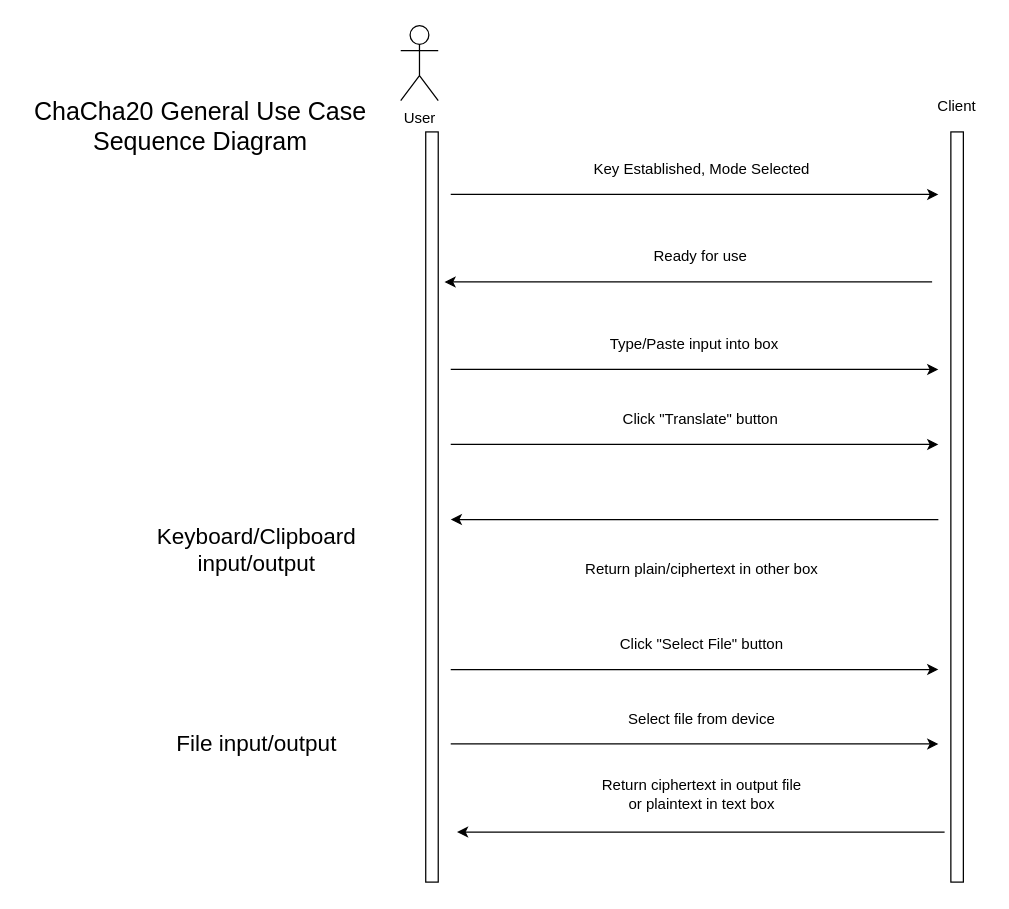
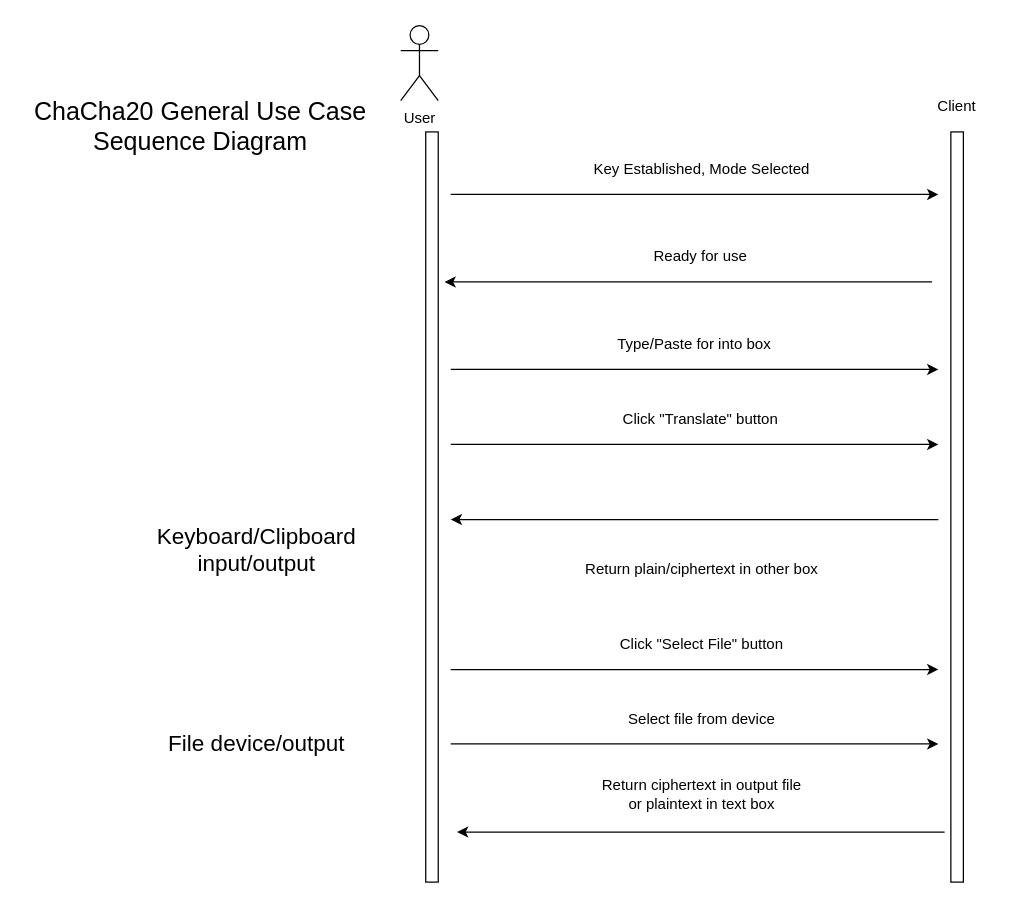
  <mxCell id="0" />
  <mxCell id="1" parent="0" />
  <mxCell id="2" value="" style="rounded=0;whiteSpace=wrap;html=1;" vertex="1" parent="1"><mxGeometry x="340" y="105" width="10" height="600" as="geometry" /></mxCell>
  <mxCell id="3" value="" style="rounded=0;whiteSpace=wrap;html=1;" vertex="1" parent="1"><mxGeometry x="760" y="105" width="10" height="600" as="geometry" /></mxCell>
  <mxCell id="4" value="Client" style="text;html=1;strokeColor=none;fillColor=none;align=center;verticalAlign=middle;whiteSpace=wrap;rounded=0;" vertex="1" parent="1"><mxGeometry x="745" y="75" width="40" height="20" as="geometry" /></mxCell>
  <mxCell id="5" value="" style="endArrow=classic;html=1;" edge="1" parent="1"><mxGeometry width="50" height="50" relative="1" as="geometry"><mxPoint x="360" y="155" as="sourcePoint" /><mxPoint x="750" y="155" as="targetPoint" /></mxGeometry></mxCell>
  <mxCell id="6" value="Key Established, Mode Selected" style="text;html=1;strokeColor=none;fillColor=none;align=center;verticalAlign=middle;whiteSpace=wrap;rounded=0;" vertex="1" parent="1"><mxGeometry x="461" y="125" width="200" height="20" as="geometry" /></mxCell>
  <mxCell id="7" value="" style="endArrow=classic;html=1;" edge="1" parent="1"><mxGeometry width="50" height="50" relative="1" as="geometry"><mxPoint x="745" y="225" as="sourcePoint" /><mxPoint x="355" y="225" as="targetPoint" /></mxGeometry></mxCell>
  <mxCell id="8" value="Ready for use" style="text;html=1;strokeColor=none;fillColor=none;align=center;verticalAlign=middle;whiteSpace=wrap;rounded=0;" vertex="1" parent="1"><mxGeometry x="500" y="195" width="120" height="20" as="geometry" /></mxCell>
  <mxCell id="9" value="" style="endArrow=classic;html=1;" edge="1" parent="1"><mxGeometry width="50" height="50" relative="1" as="geometry"><mxPoint x="360" y="295" as="sourcePoint" /><mxPoint x="750" y="295" as="targetPoint" /></mxGeometry></mxCell>
- <mxCell id="10" value="Type/Paste input into box" style="text;html=1;strokeColor=none;fillColor=none;align=center;verticalAlign=middle;whiteSpace=wrap;rounded=0;" vertex="1" parent="1"><mxGeometry x="480" y="265" width="150" height="20" as="geometry" /></mxCell>
+ <mxCell id="10" value="Type/Paste for into box" style="text;html=1;strokeColor=none;fillColor=none;align=center;verticalAlign=middle;whiteSpace=wrap;rounded=0;" vertex="1" parent="1"><mxGeometry x="480" y="265" width="150" height="20" as="geometry" /></mxCell>
  <mxCell id="11" value="" style="endArrow=classic;html=1;" edge="1" parent="1"><mxGeometry width="50" height="50" relative="1" as="geometry"><mxPoint x="360" y="355" as="sourcePoint" /><mxPoint x="750" y="355" as="targetPoint" /></mxGeometry></mxCell>
  <mxCell id="12" value="Click &quot;Translate&quot; button" style="text;html=1;strokeColor=none;fillColor=none;align=center;verticalAlign=middle;whiteSpace=wrap;rounded=0;" vertex="1" parent="1"><mxGeometry x="460" y="325" width="200" height="20" as="geometry" /></mxCell>
  <mxCell id="13" value="&lt;font style=&quot;font-size: 20px&quot;&gt;ChaCha20 General Use Case Sequence Diagram&lt;/font&gt;" style="text;html=1;strokeColor=none;fillColor=none;align=center;verticalAlign=middle;whiteSpace=wrap;rounded=0;" vertex="1" parent="1"><mxGeometry x="20" y="25" width="280" height="150" as="geometry" /></mxCell>
  <mxCell id="14" value="Return plain/ciphertext in other box" style="text;html=1;strokeColor=none;fillColor=none;align=center;verticalAlign=middle;whiteSpace=wrap;rounded=0;" vertex="1" parent="1"><mxGeometry x="461" y="445" width="200" height="20" as="geometry" /></mxCell>
  <mxCell id="15" value="User" style="shape=umlActor;verticalLabelPosition=bottom;verticalAlign=top;html=1;outlineConnect=0;" vertex="1" parent="1"><mxGeometry x="320" y="20" width="30" height="60" as="geometry" /></mxCell>
  <mxCell id="16" value="" style="endArrow=classic;html=1;" edge="1" parent="1"><mxGeometry width="50" height="50" relative="1" as="geometry"><mxPoint x="750" y="415" as="sourcePoint" /><mxPoint x="360" y="415" as="targetPoint" /></mxGeometry></mxCell>
  <mxCell id="17" value="" style="endArrow=classic;html=1;" edge="1" parent="1"><mxGeometry width="50" height="50" relative="1" as="geometry"><mxPoint x="360" y="535" as="sourcePoint" /><mxPoint x="750" y="535" as="targetPoint" /></mxGeometry></mxCell>
  <mxCell id="18" value="&lt;font style=&quot;font-size: 18px&quot;&gt;Keyboard/Clipboard input/output&lt;/font&gt;" style="text;html=1;strokeColor=none;fillColor=none;align=center;verticalAlign=middle;whiteSpace=wrap;rounded=0;" vertex="1" parent="1"><mxGeometry x="90" y="410" width="230" height="60" as="geometry" /></mxCell>
- <mxCell id="19" value="&lt;font style=&quot;font-size: 18px&quot;&gt;File input/output&lt;/font&gt;" style="text;html=1;strokeColor=none;fillColor=none;align=center;verticalAlign=middle;whiteSpace=wrap;rounded=0;" vertex="1" parent="1"><mxGeometry x="90" y="565" width="230" height="60" as="geometry" /></mxCell>
+ <mxCell id="19" value="&lt;font style=&quot;font-size: 18px&quot;&gt;File device/output&lt;/font&gt;" style="text;html=1;strokeColor=none;fillColor=none;align=center;verticalAlign=middle;whiteSpace=wrap;rounded=0;" vertex="1" parent="1"><mxGeometry x="90" y="565" width="230" height="60" as="geometry" /></mxCell>
  <mxCell id="20" value="Click &quot;Select File&quot; button" style="text;html=1;strokeColor=none;fillColor=none;align=center;verticalAlign=middle;whiteSpace=wrap;rounded=0;" vertex="1" parent="1"><mxGeometry x="461" y="505" width="200" height="20" as="geometry" /></mxCell>
  <mxCell id="21" value="" style="endArrow=classic;html=1;" edge="1" parent="1"><mxGeometry width="50" height="50" relative="1" as="geometry"><mxPoint x="360" y="594.5" as="sourcePoint" /><mxPoint x="750" y="594.5" as="targetPoint" /></mxGeometry></mxCell>
  <mxCell id="22" value="Select file from device" style="text;html=1;strokeColor=none;fillColor=none;align=center;verticalAlign=middle;whiteSpace=wrap;rounded=0;" vertex="1" parent="1"><mxGeometry x="461" y="565" width="200" height="20" as="geometry" /></mxCell>
  <mxCell id="23" value="Return ciphertext in output file&lt;br&gt;or plaintext in text box" style="text;html=1;strokeColor=none;fillColor=none;align=center;verticalAlign=middle;whiteSpace=wrap;rounded=0;" vertex="1" parent="1"><mxGeometry x="461" y="625" width="200" height="20" as="geometry" /></mxCell>
  <mxCell id="24" value="" style="endArrow=classic;html=1;" edge="1" parent="1"><mxGeometry width="50" height="50" relative="1" as="geometry"><mxPoint x="755" y="665" as="sourcePoint" /><mxPoint x="365" y="665" as="targetPoint" /></mxGeometry></mxCell>
